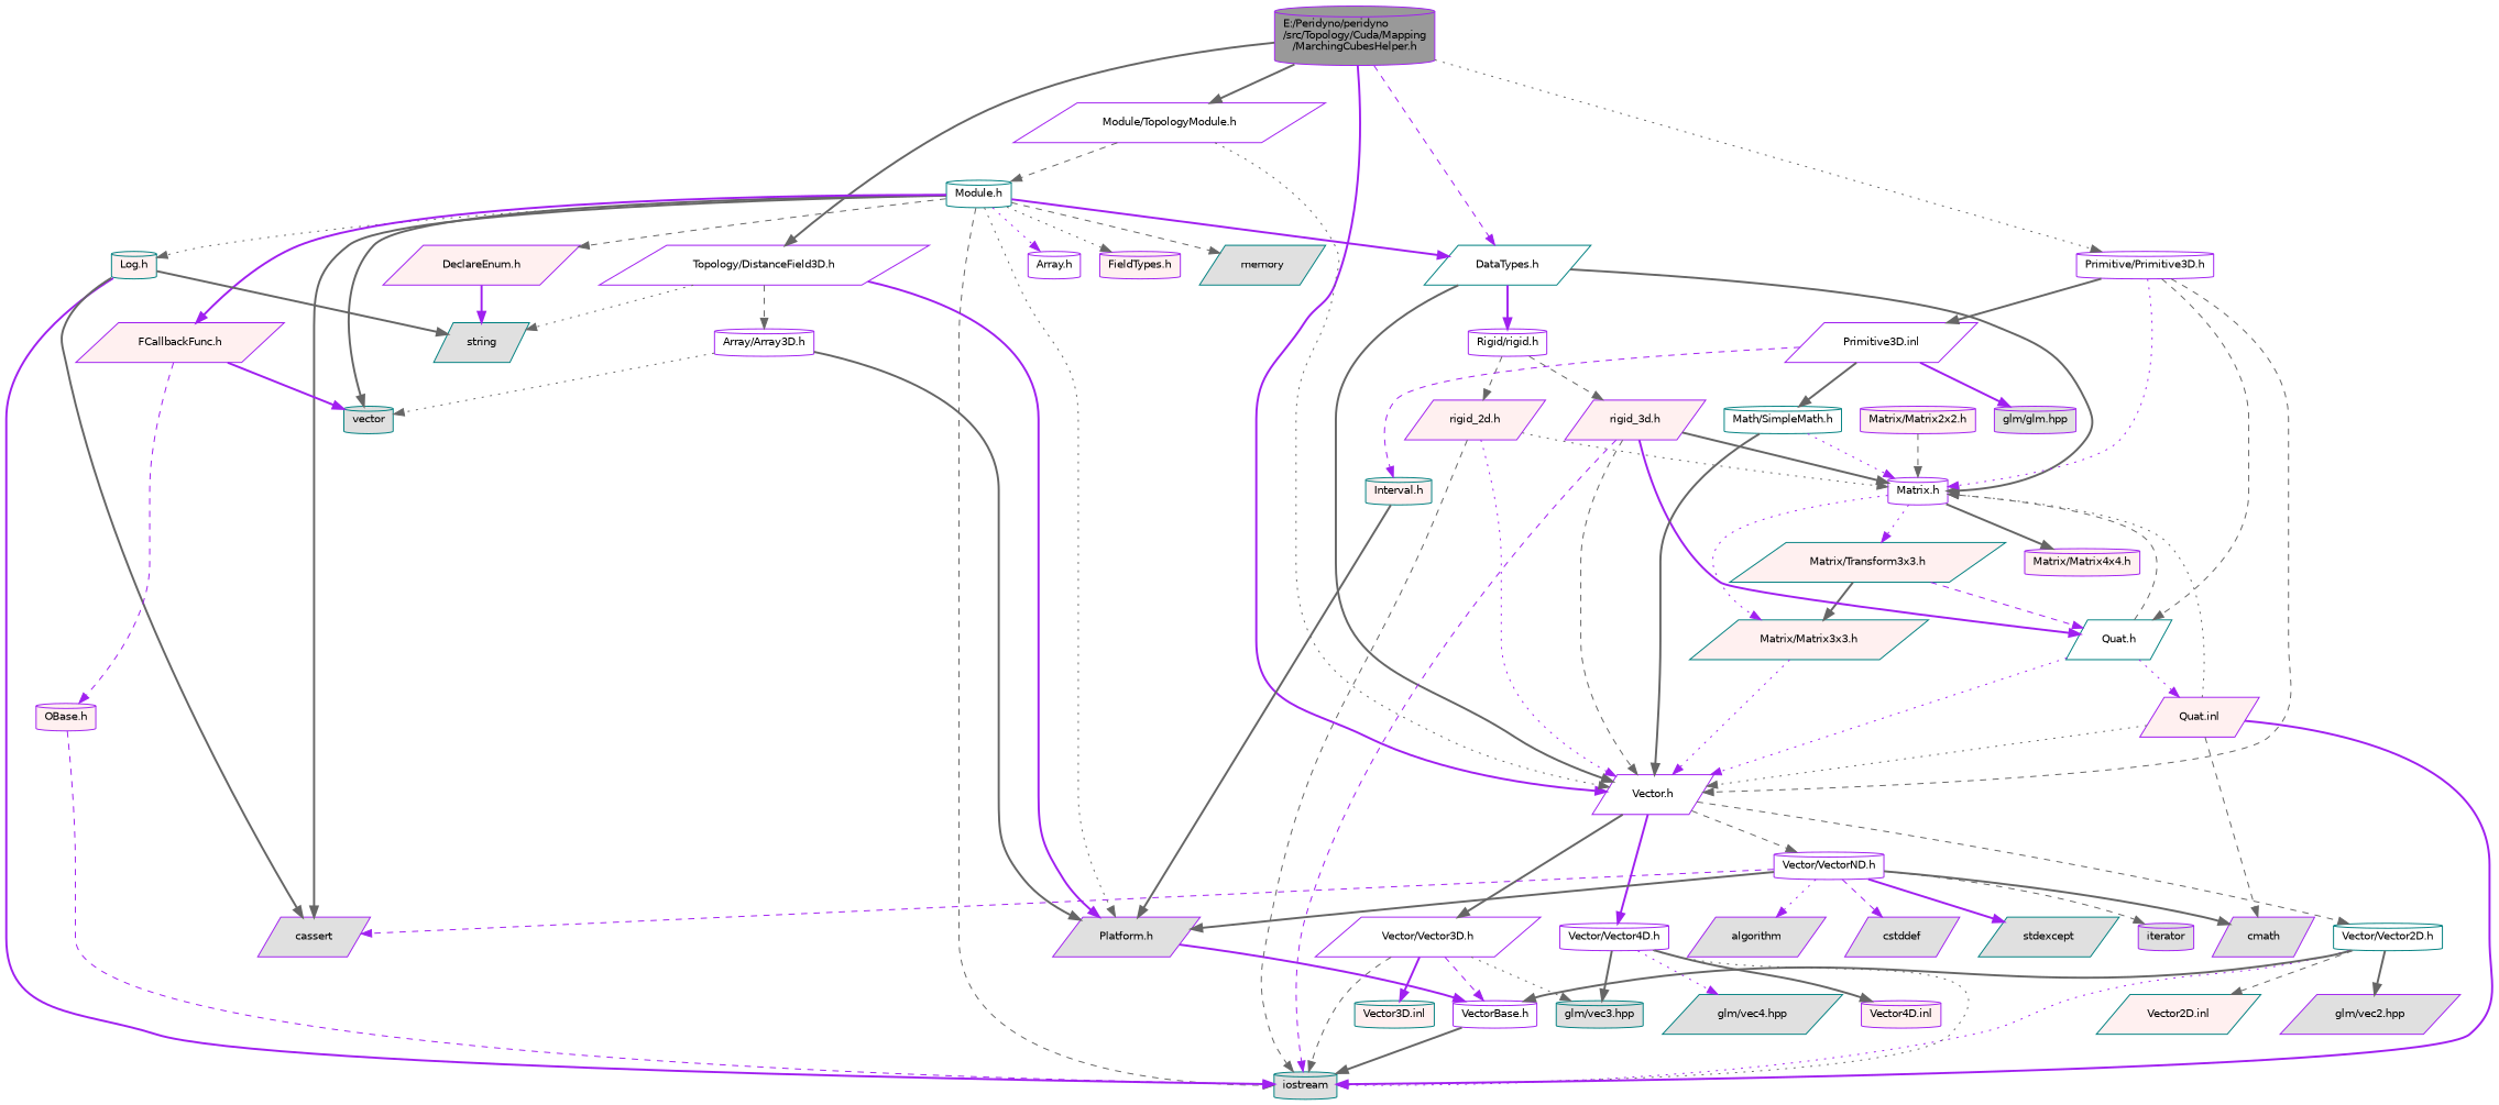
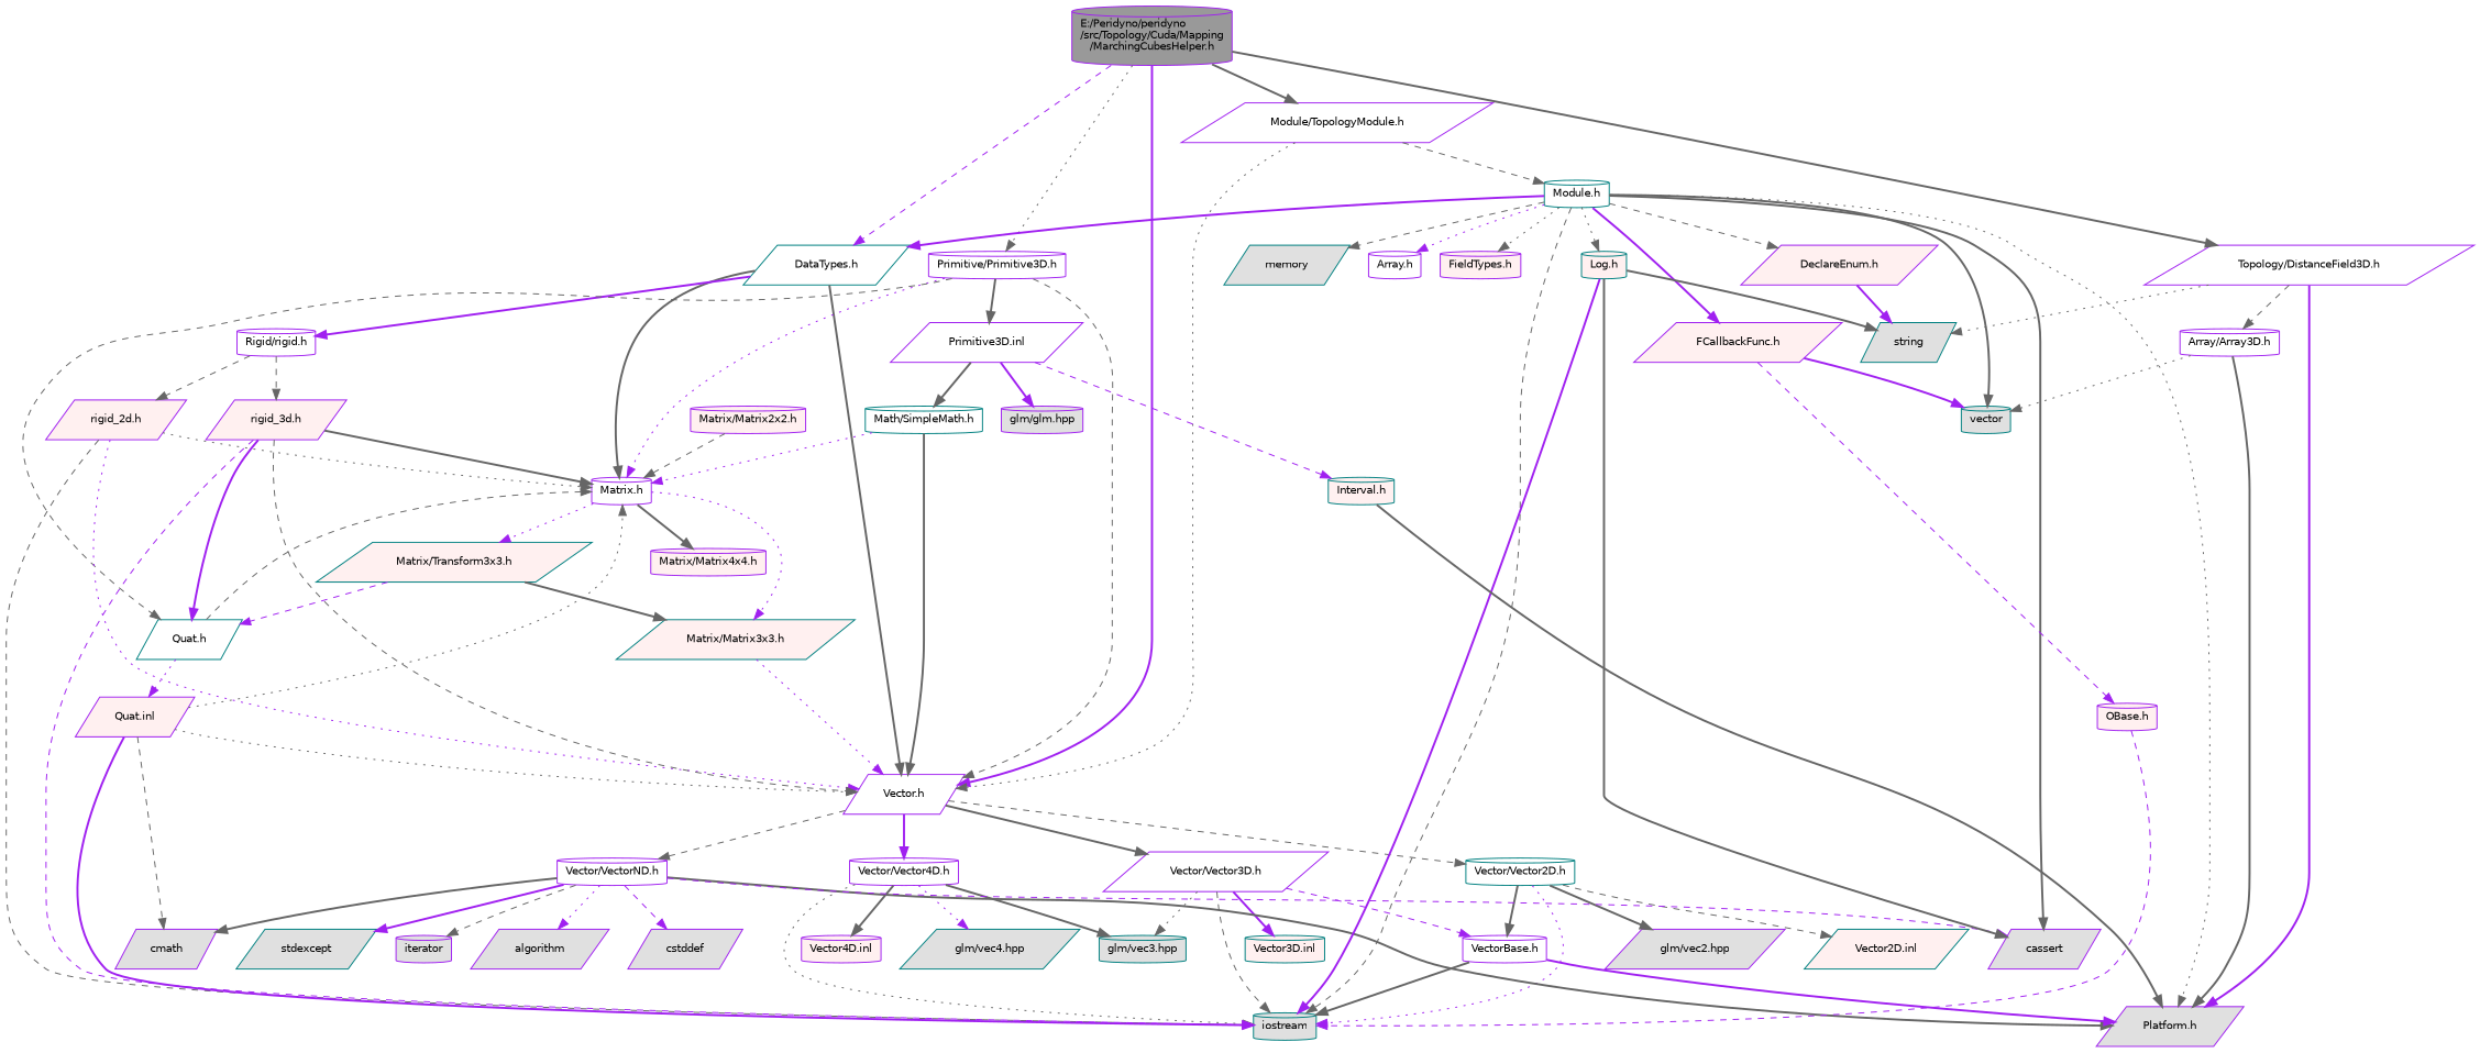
  digraph {
    node [color=purple fillcolor=white fontname=Helvetica fontsize=10 shape=cylinder style=filled]
    edge [color=gray40 fontname=Helvetica fontsize=10 labelfontname=Helvetica labelfontsize=10 style=bold]
    n1 [fillcolor=grey60 fontcolor=black height=0.2 label="E:/Peridyno/peridyno\l/src/Topology/Cuda/Mapping\l/MarchingCubesHelper.h" width=0.4]
    n2 [height=0.2 label="Vector.h" shape=parallelogram width=0.4]
    n3 [color=teal height=0.2 label="DataTypes.h" shape=parallelogram width=0.4]
    n4 [height=0.2 label="Module/TopologyModule.h" shape=parallelogram width=0.4]
    n5 [height=0.2 label="Primitive/Primitive3D.h" width=0.4]
    n6 [height=0.2 label="Topology/DistanceField3D.h" shape=parallelogram width=0.4]
    n7 [color=teal height=0.2 label="Vector/Vector2D.h" width=0.4]
    n8 [height=0.2 label="Vector/Vector3D.h" shape=parallelogram width=0.4]
    n9 [height=0.2 label="Vector/Vector4D.h" width=0.4]
    n10 [height=0.2 label="Vector/VectorND.h" width=0.4]
    n11 [height=0.2 label="Matrix.h" width=0.4]
    n12 [height=0.2 label="Rigid/rigid.h" width=0.4]
    n13 [color=teal height=0.2 label="Module.h" width=0.4]
    n14 [color=teal height=0.2 label="Quat.h" shape=parallelogram width=0.4]
    n15 [height=0.2 label="Primitive3D.inl" shape=parallelogram width=0.4]
    n16 [fillcolor="#E0E0E0" height=0.2 label="Platform.h" shape=parallelogram width=0.4]
    n17 [color=teal fillcolor="#E0E0E0" height=0.2 label=string shape=parallelogram width=0.4]
    n18 [height=0.2 label="Array/Array3D.h" width=0.4]
    n19 [fillcolor="#E0E0E0" height=0.2 label="glm/vec2.hpp" shape=parallelogram width=0.4]
    n20 [color=teal fillcolor="#E0E0E0" height=0.2 label=iostream width=0.4]
    n21 [height=0.2 label="VectorBase.h" width=0.4]
    n22 [color=teal fillcolor="#FFF0F0" height=0.2 label="Vector2D.inl" shape=parallelogram width=0.4]
    n23 [color=teal fillcolor="#E0E0E0" height=0.2 label="glm/vec3.hpp" width=0.4]
    n24 [color=teal fillcolor="#FFF0F0" height=0.2 label="Vector3D.inl" width=0.4]
    n25 [color=teal fillcolor="#E0E0E0" height=0.2 label="glm/vec4.hpp" shape=parallelogram width=0.4]
    n26 [fillcolor="#FFF0F0" height=0.2 label="Vector4D.inl" width=0.4]
    n27 [fillcolor="#E0E0E0" height=0.2 label=cstddef shape=parallelogram width=0.4]
    n28 [color=teal fillcolor="#E0E0E0" height=0.2 label=stdexcept shape=parallelogram width=0.4]
    n29 [fillcolor="#E0E0E0" height=0.2 label=iterator width=0.4]
    n30 [fillcolor="#E0E0E0" height=0.2 label=algorithm shape=parallelogram width=0.4]
    n31 [fillcolor="#E0E0E0" height=0.2 label=cmath shape=parallelogram width=0.4]
    n32 [fillcolor="#E0E0E0" height=0.2 label=cassert shape=parallelogram width=0.4]
    n33 [color=teal fillcolor="#FFF0F0" height=0.2 label="Matrix/Matrix3x3.h" shape=parallelogram width=0.4]
    n34 [fillcolor="#FFF0F0" height=0.2 label="Matrix/Matrix4x4.h" width=0.4]
    n35 [color=teal fillcolor="#FFF0F0" height=0.2 label="Matrix/Transform3x3.h" shape=parallelogram width=0.4]
    n36 [fillcolor="#FFF0F0" height=0.2 label="rigid_2d.h" shape=parallelogram width=0.4]
    n37 [fillcolor="#FFF0F0" height=0.2 label="rigid_3d.h" shape=parallelogram width=0.4]
    n38 [fillcolor="#FFF0F0" height=0.2 label="Matrix/Matrix2x2.h" width=0.4]
    n39 [fillcolor="#FFF0F0" height=0.2 label="Quat.inl" shape=parallelogram width=0.4]
    n40 [color=teal fillcolor="#E0E0E0" height=0.2 label=memory shape=parallelogram width=0.4]
    n41 [color=teal fillcolor="#E0E0E0" height=0.2 label=vector width=0.4]
    n42 [color=teal fillcolor="#FFF0F0" height=0.2 label="Log.h" width=0.4]
    n43 [fillcolor="#FFF0F0" height=0.2 label="DeclareEnum.h" shape=parallelogram width=0.4]
    n44 [height=0.2 label="Array.h" width=0.4]
    n45 [fillcolor="#FFF0F0" height=0.2 label="FCallbackFunc.h" shape=parallelogram width=0.4]
    n46 [fillcolor="#FFF0F0" height=0.2 label="FieldTypes.h" width=0.4]
    n47 [fillcolor="#FFF0F0" height=0.2 label="OBase.h" width=0.4]
    n48 [color=teal height=0.2 label="Math/SimpleMath.h" width=0.4]
    n49 [color=teal fillcolor="#FFF0F0" height=0.2 label="Interval.h" width=0.4]
    n50 [fillcolor="#E0E0E0" height=0.2 label="glm/glm.hpp" width=0.4]
    n1 -> n2 [color=purple]
    n1 -> n3 [color=purple style=dashed]
    n1 -> n4
    n1 -> n5 [style=dotted]
    n1 -> n6
    n2 -> n7 [style=dashed]
    n2 -> n8
    n2 -> n9 [color=purple]
    n2 -> n10 [style=dashed]
    n3 -> n2
    n3 -> n11
    n3 -> n12 [color=purple]
    n4 -> n2 [style=dotted]
    n4 -> n13 [style=dashed]
    n5 -> n2 [style=dashed]
    n5 -> n11 [color=purple style=dotted]
    n5 -> n14 [style=dashed]
    n5 -> n15
    n6 -> n16 [color=purple]
    n6 -> n17 [style=dotted]
    n6 -> n18 [style=dashed]
    n7 -> n19
    n7 -> n20 [color=purple style=dotted]
    n7 -> n21
    n7 -> n22 [style=dashed]
    n8 -> n20 [style=dashed]
    n8 -> n21 [color=purple style=dashed]
    n8 -> n23 [style=dotted]
    n8 -> n24 [color=purple]
    n9 -> n20 [style=dotted]
    n9 -> n23
    n9 -> n25 [color=purple style=dotted]
    n9 -> n26
    n10 -> n16
    n10 -> n27 [color=purple style=dashed]
    n10 -> n28 [color=purple]
    n10 -> n29 [style=dashed]
    n10 -> n30 [color=purple style=dotted]
    n10 -> n31
    n10 -> n32 [color=purple style=dashed]
    n11 -> n33 [color=purple style=dotted]
    n11 -> n34
    n11 -> n35 [color=purple style=dotted]
    n12 -> n36 [style=dashed]
    n12 -> n37 [style=dashed]
    n13 -> n3 [color=purple]
    n13 -> n16 [style=dotted]
    n13 -> n20 [style=dashed]
    n13 -> n32
    n13 -> n40 [style=dashed]
    n13 -> n41
    n13 -> n42 [style=dotted]
    n13 -> n43 [style=dashed]
    n13 -> n44 [color=purple style=dotted]
    n13 -> n45 [color=purple]
    n13 -> n46 [style=dotted]
-   n14 -> n2 [color=purple style=dotted]
    n14 -> n11 [style=dashed]
    n14 -> n39 [color=purple style=dotted]
    n15 -> n48
    n15 -> n49 [color=purple style=dashed]
    n15 -> n50 [color=purple]
    n18 -> n16
    n18 -> n41 [style=dotted]
-   n16 -> n21 [color=purple]
+   n21 -> n16 [color=purple]
    n21 -> n20
    n33 -> n2 [color=purple style=dotted]
    n35 -> n14 [color=purple style=dashed]
    n35 -> n33
    n36 -> n2 [color=purple style=dotted]
    n36 -> n11 [style=dotted]
    n36 -> n20 [style=dashed]
    n37 -> n2 [style=dashed]
    n37 -> n11
    n37 -> n14 [color=purple]
    n37 -> n20 [color=purple style=dashed]
    n38 -> n11 [style=dashed]
    n39 -> n2 [style=dotted]
    n39 -> n11 [style=dotted]
    n39 -> n20 [color=purple]
    n39 -> n31 [style=dashed]
    n42 -> n17
    n42 -> n20 [color=purple]
    n42 -> n32
    n43 -> n17 [color=purple]
    n45 -> n41 [color=purple]
    n45 -> n47 [color=purple style=dashed]
    n47 -> n20 [color=purple style=dashed]
    n48 -> n2
    n48 -> n11 [color=purple style=dotted]
    n49 -> n16
  }
